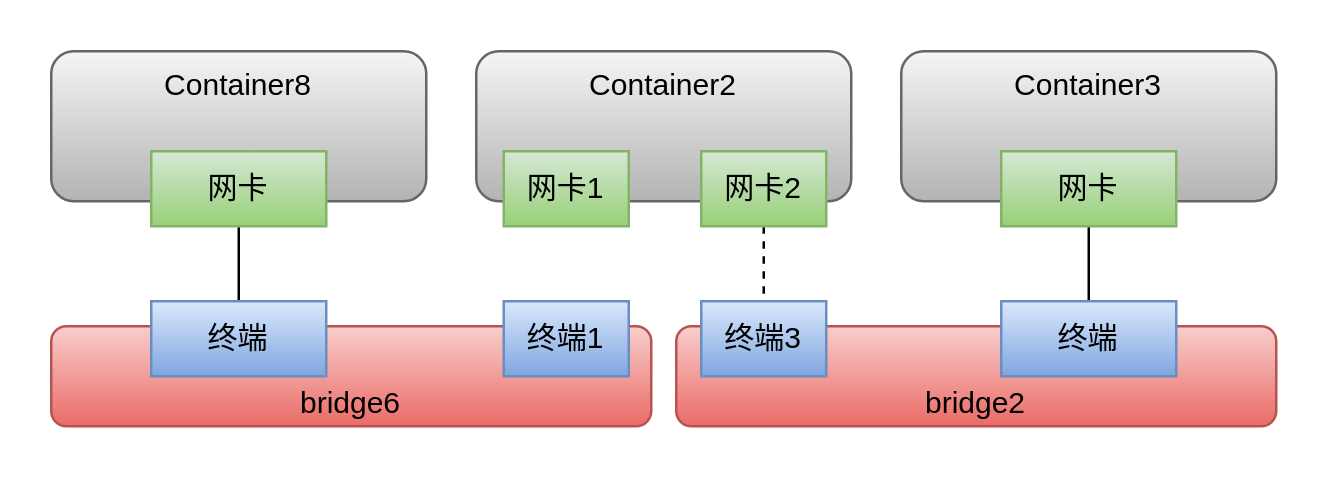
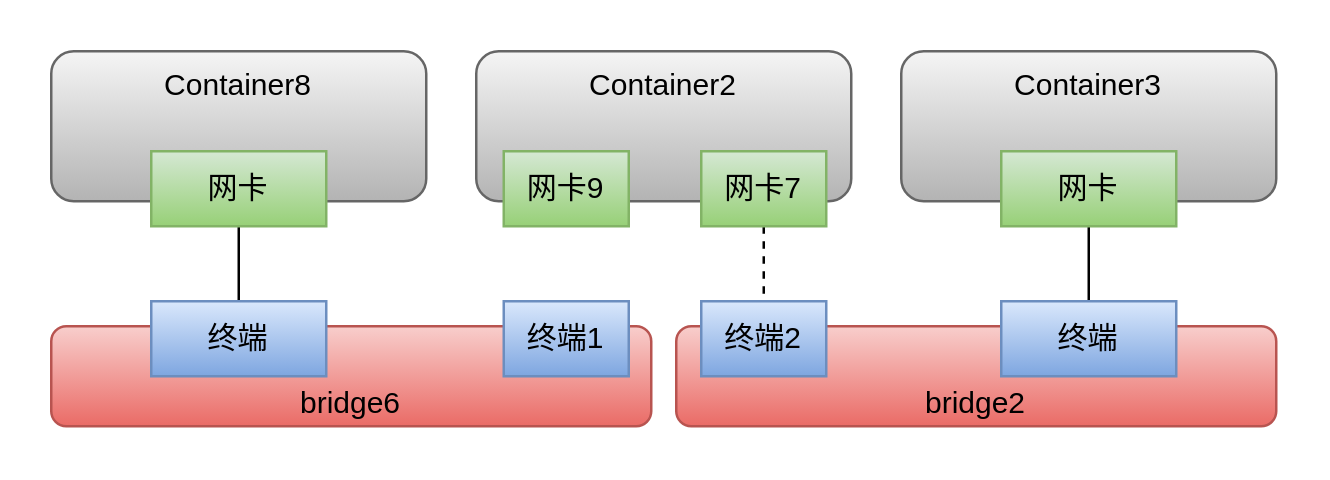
  <mxCell id="0" />
  <mxCell id="1" parent="0" />
  <mxCell id="2" value="Container8" style="rounded=1;whiteSpace=wrap;html=1;verticalAlign=top;fillColor=#f5f5f5;strokeColor=#666666;gradientColor=#b3b3b3;" vertex="1" parent="1"><mxGeometry x="20" y="20" width="150" height="60" as="geometry" /></mxCell>
  <mxCell id="3" style="edgeStyle=orthogonalEdgeStyle;rounded=0;orthogonalLoop=1;jettySize=auto;html=1;exitX=0.5;exitY=1;exitDx=0;exitDy=0;entryX=0.5;entryY=0;entryDx=0;entryDy=0;endArrow=none;endFill=0;" edge="1" parent="1" source="4" target="13"><mxGeometry relative="1" as="geometry" /></mxCell>
  <mxCell id="4" value="网卡" style="rounded=0;whiteSpace=wrap;html=1;fillColor=#d5e8d4;gradientColor=#97d077;strokeColor=#82b366;" vertex="1" parent="1"><mxGeometry x="60" y="60" width="70" height="30" as="geometry" /></mxCell>
  <mxCell id="5" value="Container2" style="rounded=1;whiteSpace=wrap;html=1;verticalAlign=top;fillColor=#f5f5f5;strokeColor=#666666;gradientColor=#b3b3b3;" vertex="1" parent="1"><mxGeometry x="190" y="20" width="150" height="60" as="geometry" /></mxCell>
- <mxCell id="6" value="网卡1" style="rounded=0;whiteSpace=wrap;html=1;fillColor=#d5e8d4;gradientColor=#97d077;strokeColor=#82b366;" vertex="1" parent="1"><mxGeometry x="201" y="60" width="50" height="30" as="geometry" /></mxCell>
+ <mxCell id="6" value="网卡9" style="rounded=0;whiteSpace=wrap;html=1;fillColor=#d5e8d4;gradientColor=#97d077;strokeColor=#82b366;" vertex="1" parent="1"><mxGeometry x="201" y="60" width="50" height="30" as="geometry" /></mxCell>
  <mxCell id="7" value="Container3" style="rounded=1;whiteSpace=wrap;html=1;verticalAlign=top;fillColor=#f5f5f5;strokeColor=#666666;gradientColor=#b3b3b3;" vertex="1" parent="1"><mxGeometry x="360" y="20" width="150" height="60" as="geometry" /></mxCell>
  <mxCell id="8" style="edgeStyle=orthogonalEdgeStyle;rounded=0;orthogonalLoop=1;jettySize=auto;html=1;exitX=0.5;exitY=1;exitDx=0;exitDy=0;entryX=0.5;entryY=0;entryDx=0;entryDy=0;endArrow=none;endFill=0;" edge="1" parent="1" source="9" target="17"><mxGeometry relative="1" as="geometry" /></mxCell>
  <mxCell id="9" value="网卡" style="rounded=0;whiteSpace=wrap;html=1;fillColor=#d5e8d4;gradientColor=#97d077;strokeColor=#82b366;" vertex="1" parent="1"><mxGeometry x="400" y="60" width="70" height="30" as="geometry" /></mxCell>
  <mxCell id="10" style="edgeStyle=orthogonalEdgeStyle;rounded=0;orthogonalLoop=1;jettySize=auto;html=1;exitX=0.5;exitY=1;exitDx=0;exitDy=0;entryX=0.5;entryY=0;entryDx=0;entryDy=0;endArrow=none;endFill=0;dashed=1;" edge="1" parent="1" source="11" target="16"><mxGeometry relative="1" as="geometry" /></mxCell>
- <mxCell id="11" value="网卡2" style="rounded=0;whiteSpace=wrap;html=1;fillColor=#d5e8d4;gradientColor=#97d077;strokeColor=#82b366;" vertex="1" parent="1"><mxGeometry x="280" y="60" width="50" height="30" as="geometry" /></mxCell>
+ <mxCell id="11" value="网卡7" style="rounded=0;whiteSpace=wrap;html=1;fillColor=#d5e8d4;gradientColor=#97d077;strokeColor=#82b366;" vertex="1" parent="1"><mxGeometry x="280" y="60" width="50" height="30" as="geometry" /></mxCell>
  <mxCell id="12" value="bridge6" style="rounded=1;whiteSpace=wrap;html=1;verticalAlign=bottom;fillColor=#f8cecc;gradientColor=#ea6b66;strokeColor=#b85450;" vertex="1" parent="1"><mxGeometry x="20" y="130" width="240" height="40" as="geometry" /></mxCell>
  <mxCell id="13" value="终端" style="rounded=0;whiteSpace=wrap;html=1;fillColor=#dae8fc;gradientColor=#7ea6e0;strokeColor=#6c8ebf;" vertex="1" parent="1"><mxGeometry x="60" y="120" width="70" height="30" as="geometry" /></mxCell>
  <mxCell id="14" value="终端1" style="rounded=0;whiteSpace=wrap;html=1;fillColor=#dae8fc;gradientColor=#7ea6e0;strokeColor=#6c8ebf;" vertex="1" parent="1"><mxGeometry x="201" y="120" width="50" height="30" as="geometry" /></mxCell>
  <mxCell id="15" value="bridge2" style="rounded=1;whiteSpace=wrap;html=1;verticalAlign=bottom;fillColor=#f8cecc;gradientColor=#ea6b66;strokeColor=#b85450;" vertex="1" parent="1"><mxGeometry x="270" y="130" width="240" height="40" as="geometry" /></mxCell>
- <mxCell id="16" value="终端3" style="rounded=0;whiteSpace=wrap;html=1;fillColor=#dae8fc;gradientColor=#7ea6e0;strokeColor=#6c8ebf;" vertex="1" parent="1"><mxGeometry x="280" y="120" width="50" height="30" as="geometry" /></mxCell>
+ <mxCell id="16" value="终端2" style="rounded=0;whiteSpace=wrap;html=1;fillColor=#dae8fc;gradientColor=#7ea6e0;strokeColor=#6c8ebf;" vertex="1" parent="1"><mxGeometry x="280" y="120" width="50" height="30" as="geometry" /></mxCell>
  <mxCell id="17" value="终端" style="rounded=0;whiteSpace=wrap;html=1;fillColor=#dae8fc;gradientColor=#7ea6e0;strokeColor=#6c8ebf;" vertex="1" parent="1"><mxGeometry x="400" y="120" width="70" height="30" as="geometry" /></mxCell>
